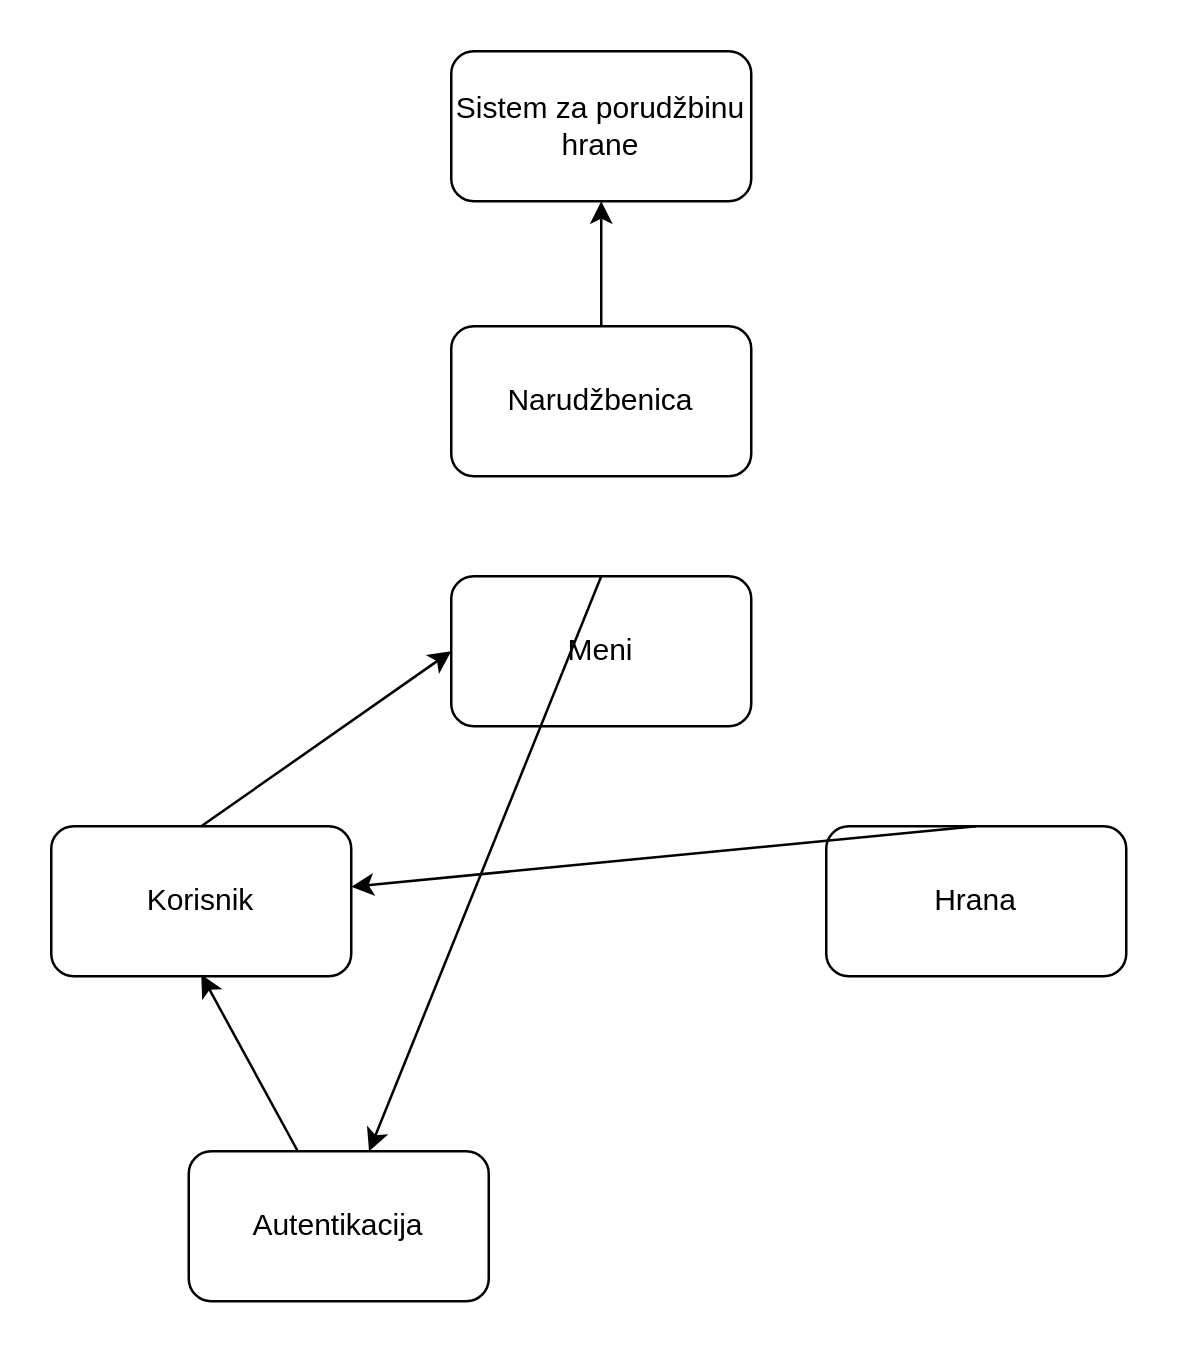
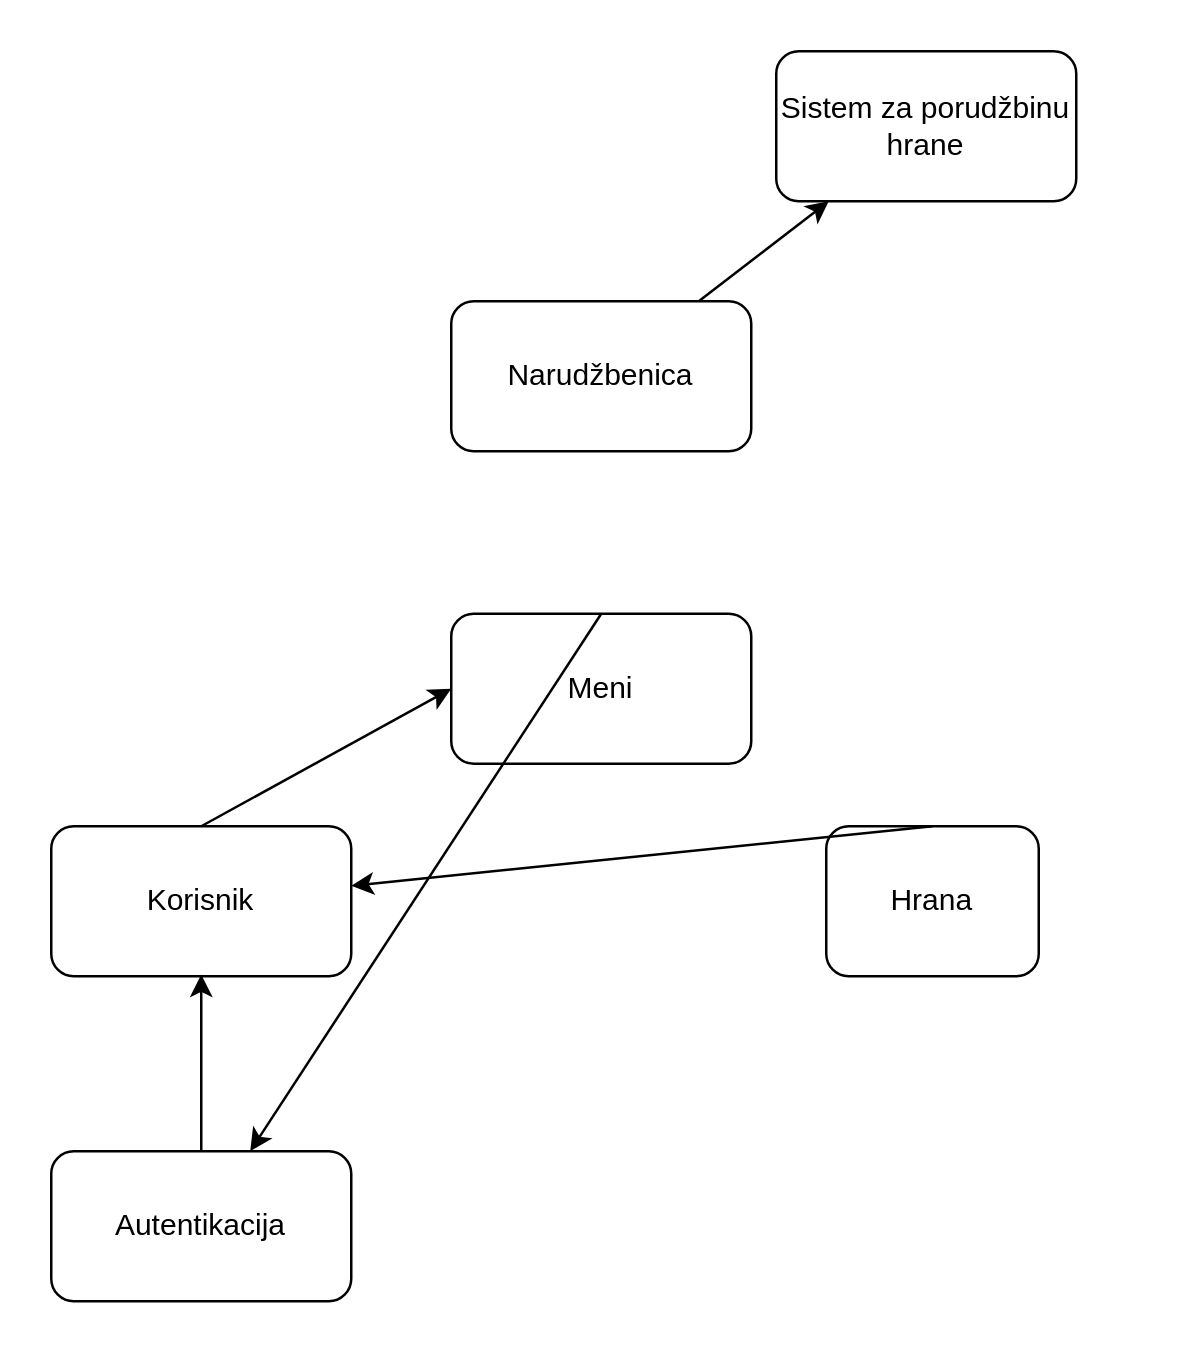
  <mxCell id="0" />
  <mxCell id="1" parent="0" />
- <mxCell id="2" value="Sistem za porudžbinu hrane" style="rounded=1;whiteSpace=wrap;html=1;" vertex="1" parent="1"><mxGeometry x="180" y="20" width="120" height="60" as="geometry" /></mxCell>
+ <mxCell id="2" value="Sistem za porudžbinu hrane" style="rounded=1;whiteSpace=wrap;html=1;" vertex="1" parent="1"><mxGeometry x="310" y="20" width="120" height="60" as="geometry" /></mxCell>
  <mxCell id="3" value="Korisnik" style="rounded=1;whiteSpace=wrap;html=1;" vertex="1" parent="1"><mxGeometry x="20" y="330" width="120" height="60" as="geometry" /></mxCell>
- <mxCell id="4" value="Meni" style="rounded=1;whiteSpace=wrap;html=1;" vertex="1" parent="1"><mxGeometry x="180" y="230" width="120" height="60" as="geometry" /></mxCell>
- <mxCell id="5" value="Autentikacija" style="rounded=1;whiteSpace=wrap;html=1;" vertex="1" parent="1"><mxGeometry x="75" y="460" width="120" height="60" as="geometry" /></mxCell>
- <mxCell id="6" value="Narudžbenica" style="rounded=1;whiteSpace=wrap;html=1;" vertex="1" parent="1"><mxGeometry x="180" y="130" width="120" height="60" as="geometry" /></mxCell>
+ <mxCell id="4" value="Meni" style="rounded=1;whiteSpace=wrap;html=1;" vertex="1" parent="1"><mxGeometry x="180" y="245" width="120" height="60" as="geometry" /></mxCell>
+ <mxCell id="5" value="Autentikacija" style="rounded=1;whiteSpace=wrap;html=1;" vertex="1" parent="1"><mxGeometry x="20" y="460" width="120" height="60" as="geometry" /></mxCell>
+ <mxCell id="6" value="Narudžbenica" style="rounded=1;whiteSpace=wrap;html=1;" vertex="1" parent="1"><mxGeometry x="180" y="120" width="120" height="60" as="geometry" /></mxCell>
  <mxCell id="7" value="" style="endArrow=classic;html=1;" edge="1" parent="1" source="5"><mxGeometry width="50" height="50" relative="1" as="geometry"><mxPoint x="80" y="439.289" as="sourcePoint" /><mxPoint x="80" y="389.289" as="targetPoint" /></mxGeometry></mxCell>
  <mxCell id="8" value="" style="endArrow=classic;html=1;exitX=0.5;exitY=0;exitDx=0;exitDy=0;" edge="1" parent="1" source="4" target="5"><mxGeometry width="50" height="50" relative="1" as="geometry"><mxPoint x="380" y="340" as="sourcePoint" /><mxPoint x="430" y="290" as="targetPoint" /></mxGeometry></mxCell>
  <mxCell id="9" value="" style="endArrow=classic;html=1;" edge="1" parent="1" source="6" target="2"><mxGeometry width="50" height="50" relative="1" as="geometry"><mxPoint x="210" y="270" as="sourcePoint" /><mxPoint x="260" y="220" as="targetPoint" /></mxGeometry></mxCell>
  <mxCell id="10" value="" style="endArrow=classic;html=1;entryX=0;entryY=0.5;entryDx=0;entryDy=0;exitX=0.5;exitY=0;exitDx=0;exitDy=0;" edge="1" parent="1" source="3" target="4"><mxGeometry width="50" height="50" relative="1" as="geometry"><mxPoint x="140" y="390" as="sourcePoint" /><mxPoint x="190" y="340" as="targetPoint" /></mxGeometry></mxCell>
- <mxCell id="11" value="Hrana" style="rounded=1;whiteSpace=wrap;html=1;" vertex="1" parent="1"><mxGeometry x="330" y="330" width="120" height="60" as="geometry" /></mxCell>
+ <mxCell id="11" value="Hrana" style="rounded=1;whiteSpace=wrap;html=1;" vertex="1" parent="1"><mxGeometry x="330" y="330" width="85" height="60" as="geometry" /></mxCell>
  <mxCell id="12" value="" style="endArrow=classic;html=1;exitX=0.5;exitY=0;exitDx=0;exitDy=0;" edge="1" parent="1" source="11" target="3"><mxGeometry width="50" height="50" relative="1" as="geometry"><mxPoint x="360" y="340" as="sourcePoint" /><mxPoint x="410" y="290" as="targetPoint" /></mxGeometry></mxCell>
